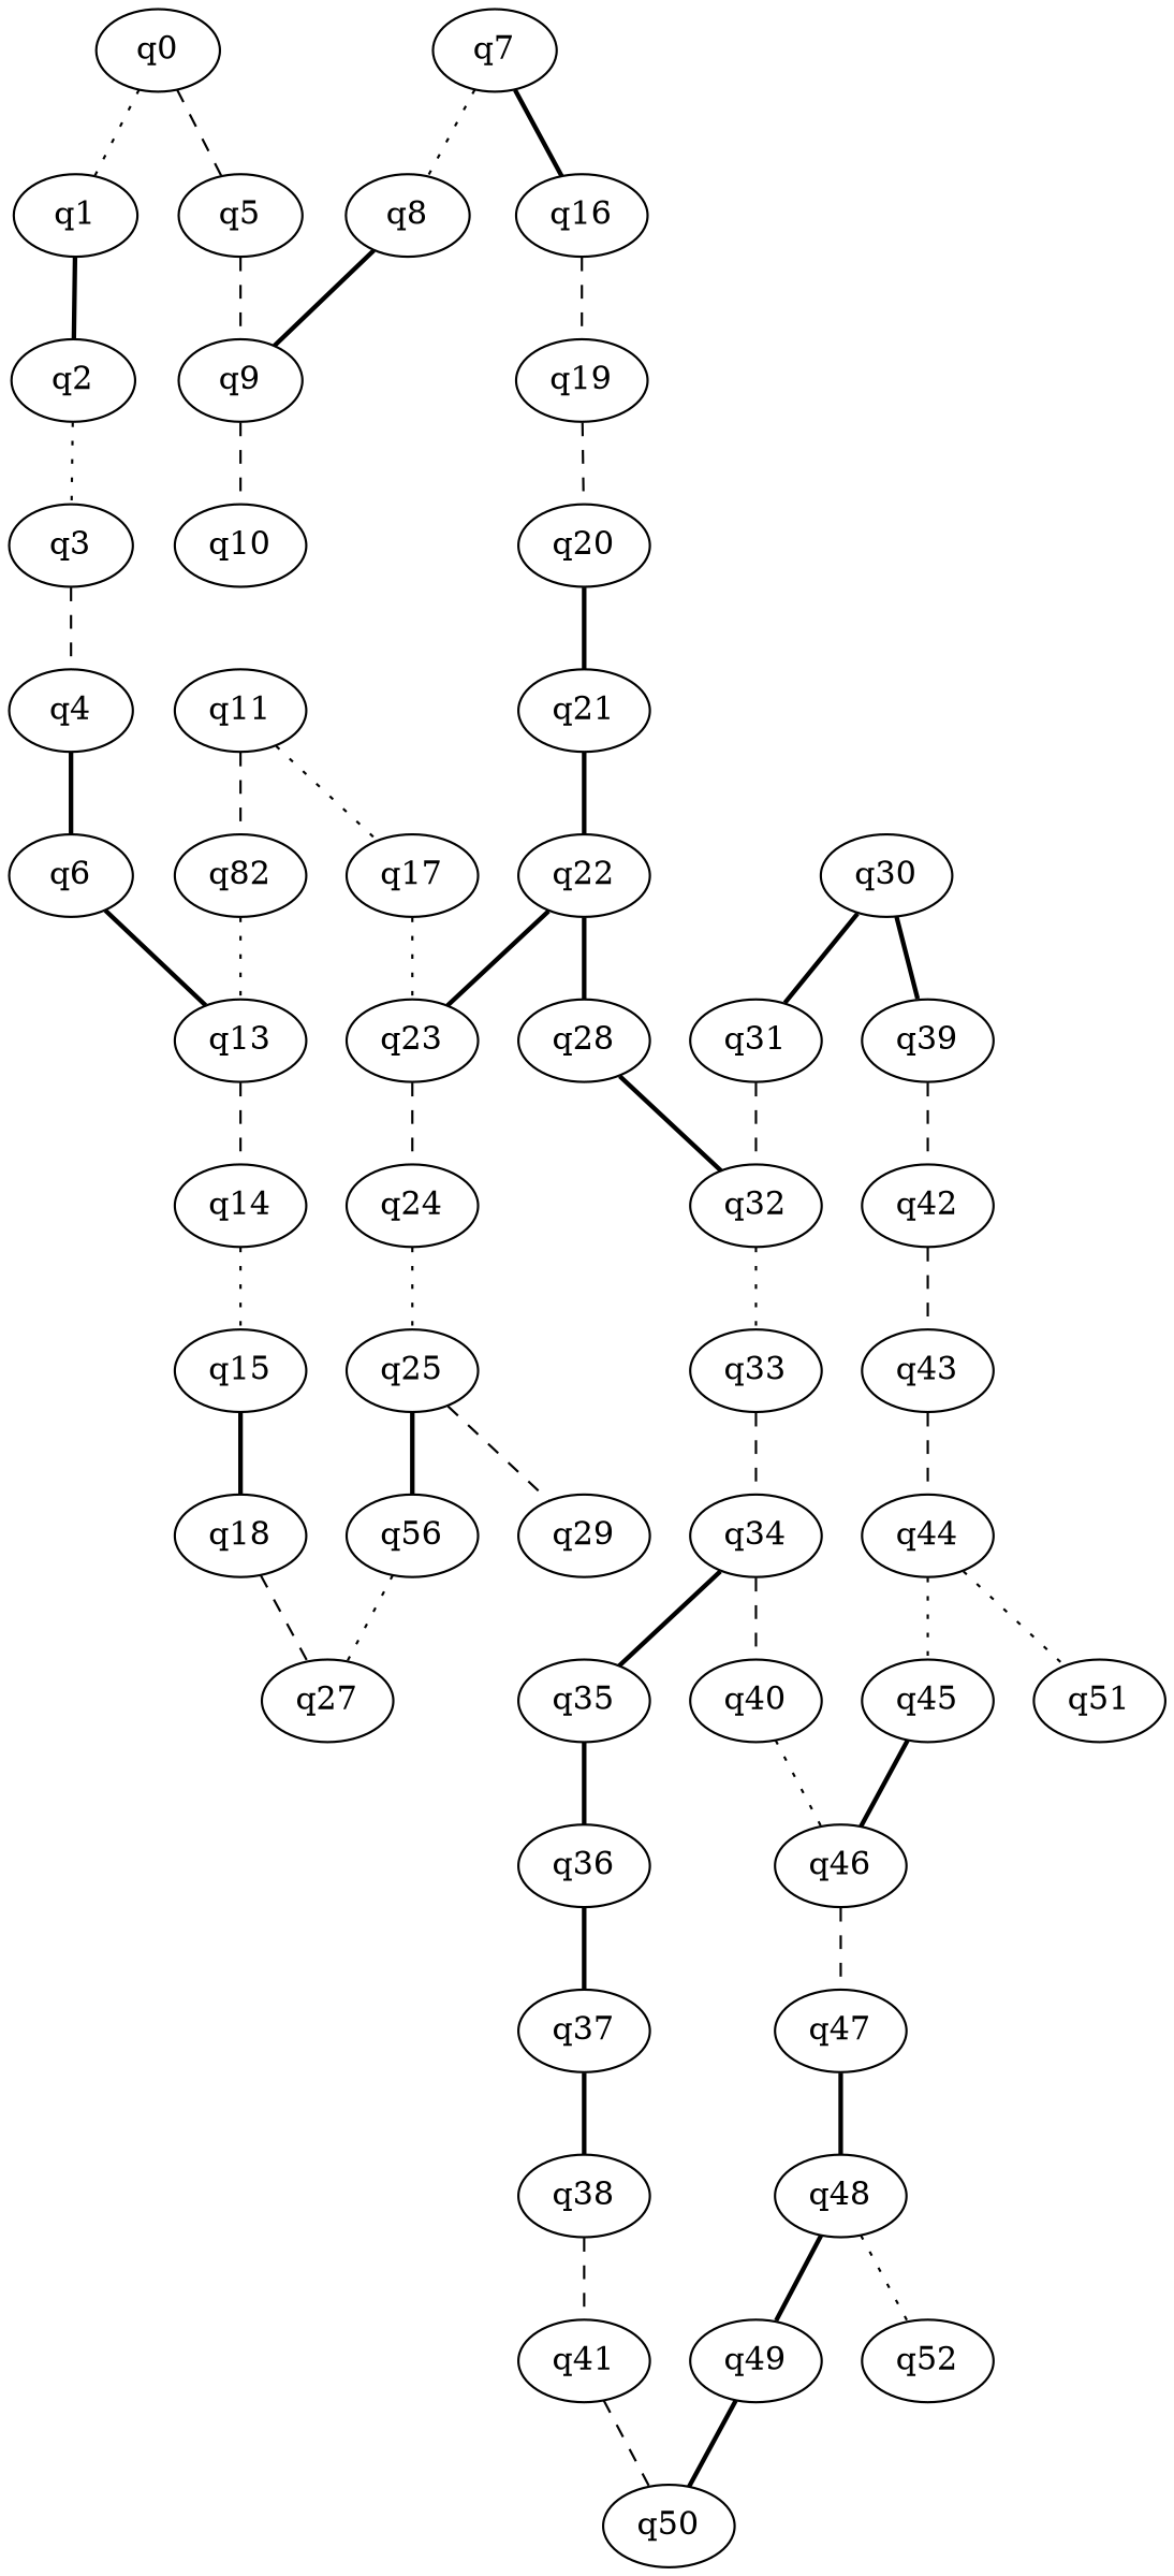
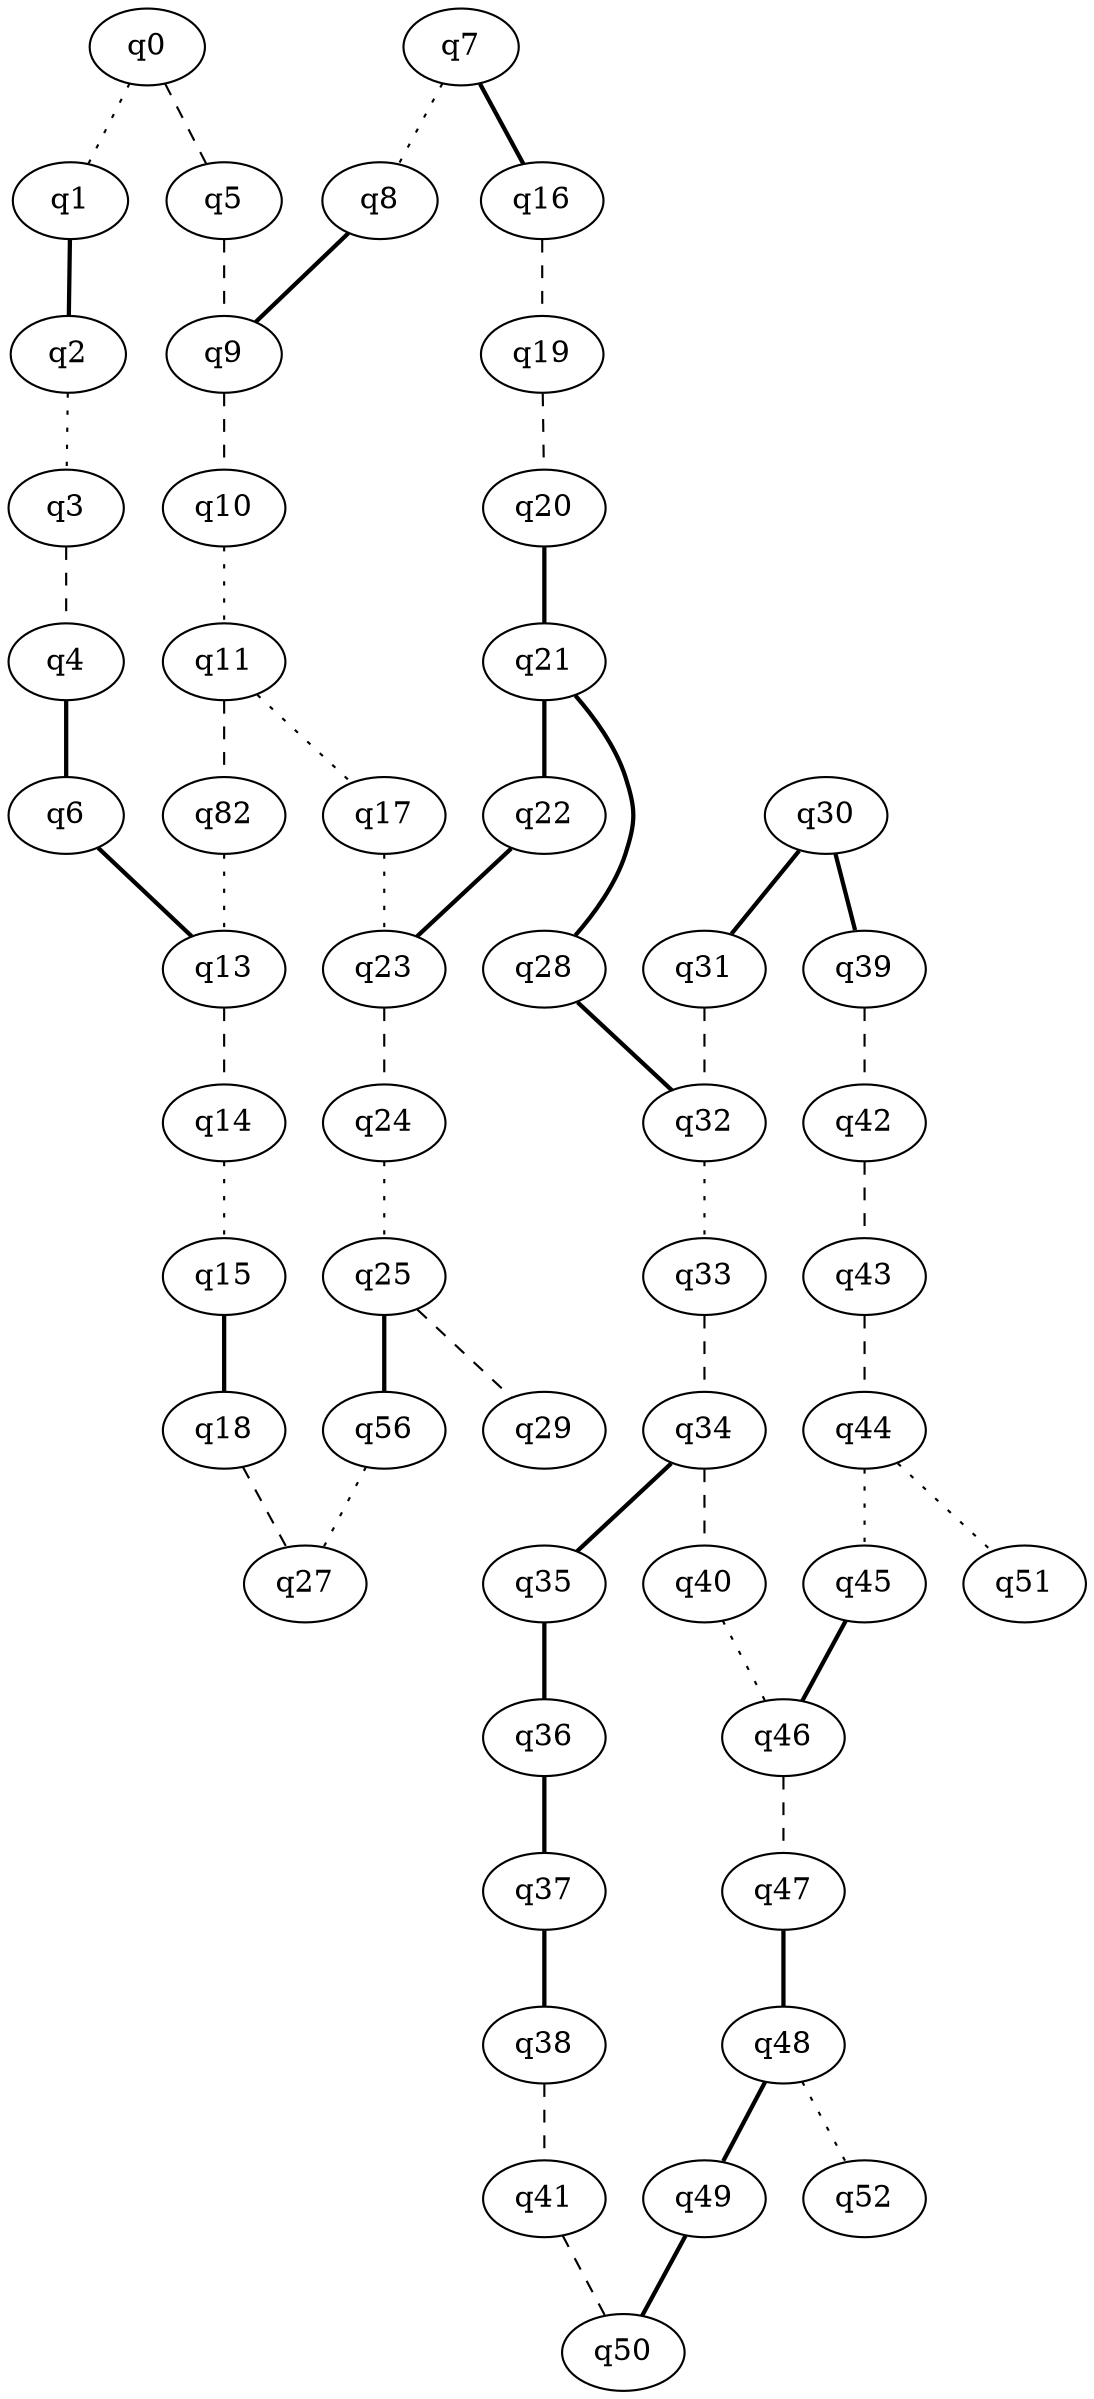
  graph {
    edge [style=bold]
    q0
    q1
    q5
    q2
    q9
    q3
    q10
    q4
    q6
    q13
    q14
    q11
    q15
    q7
    q8
    q16
    q19
    q20
    n19 [label=q82]
    q17
    q23
    q24
    q18
    q27
    q21
    q25
    q22
    q28
    q32
    q33
    n31 [label=q56]
    q29
    q36
    q37
    q34
    q38
    q30
    q31
    q39
    q42
    q43
    q35
    q40
    q46
    q47
    q41
    q50
    q44
    q48
    q45
    q51
    q49
    q52
    q0 -- q1 [style=dotted]
    q0 -- q5 [style=dashed]
    q1 -- q2
    q5 -- q9 [style=dashed]
    q2 -- q3 [style=dotted]
    q9 -- q10 [style=dashed]
    q3 -- q4 [style=dashed]
+   q10 -- q11 [style=dotted]
    q4 -- q6
    q6 -- q13
    q13 -- q14 [style=dashed]
    q14 -- q15 [style=dotted]
    q11 -- n19 [style=dashed]
    q11 -- q17 [style=dotted]
    q15 -- q18
    q7 -- q8 [style=dotted]
    q7 -- q16
    q8 -- q9
    q16 -- q19 [style=dashed]
    q19 -- q20 [style=dashed]
    q20 -- q21
    n19 -- q13 [style=dotted]
    q17 -- q23 [style=dotted]
    q23 -- q24 [style=dashed]
    q24 -- q25 [style=dotted]
    q18 -- q27 [style=dashed]
    q21 -- q22
-   q22 -- q28
+   q21 -- q28
    q25 -- n31
    q25 -- q29 [style=dashed]
    q22 -- q23
    q28 -- q32
    q32 -- q33 [style=dotted]
    q33 -- q34 [style=dashed]
    n31 -- q27 [style=dotted]
    q36 -- q37
    q37 -- q38
    q34 -- q35
    q34 -- q40 [style=dashed]
    q38 -- q41 [style=dashed]
    q30 -- q31
    q30 -- q39
    q31 -- q32 [style=dashed]
    q39 -- q42 [style=dashed]
    q42 -- q43 [style=dashed]
    q43 -- q44 [style=dashed]
    q35 -- q36
    q40 -- q46 [style=dotted]
    q46 -- q47 [style=dashed]
    q47 -- q48
    q41 -- q50 [style=dashed]
    q44 -- q45 [style=dotted]
    q44 -- q51 [style=dotted]
    q48 -- q49
    q48 -- q52 [style=dotted]
    q45 -- q46
    q49 -- q50
  }
